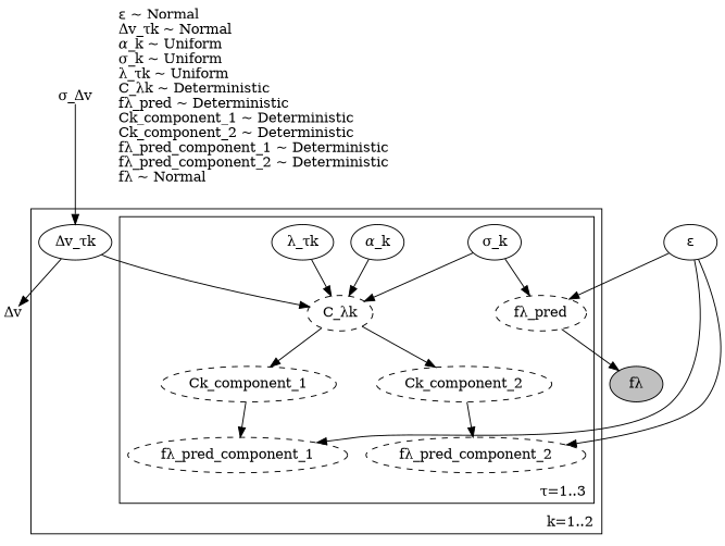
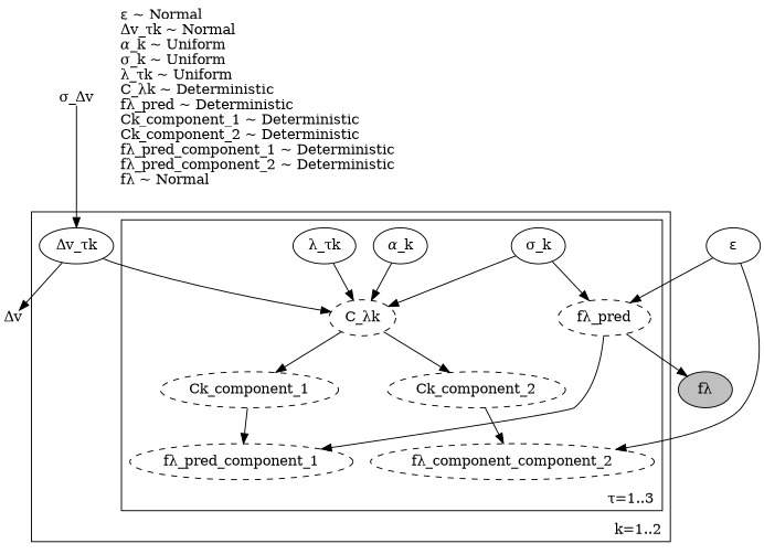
  digraph {
    node [fillcolor=white shape=ellipse style=filled]
    n1 [label="𝛼_k"]
    n2 [label="σ_k"]
    n3 [label="λ_τk"]
    n4 [label="C_λk" style="filled,dashed"]
    n5 [label="fλ_pred" style="filled,dashed"]
    n6 [label=Ck_component_1 style="filled,dashed"]
    n7 [label=Ck_component_2 style="filled,dashed"]
    n8 [label="fλ_pred_component_1" style="filled,dashed"]
-   n9 [label="fλ_pred_component_2" style="filled,dashed"]
+   n9 [label="fλ_component_component_2" style="filled,dashed"]
    n10 [label="Δv_τk"]
    n11 [fillcolor=grey label="fλ"]
    n12 [label="Δv" shape=plain]
    n13 [label="ε"]
    n14 [label="σ_Δv" shape=plain]
    n15 [label="ε ~ Normal\lΔv_τk ~ Normal\l𝛼_k ~ Uniform\lσ_k ~ Uniform\lλ_τk ~ Uniform\lC_λk ~ Deterministic\lfλ_pred ~ Deterministic\lCk_component_1 ~ Deterministic\lCk_component_2 ~ Deterministic\lfλ_pred_component_1 ~ Deterministic\lfλ_pred_component_2 ~ Deterministic\lfλ ~ Normal\l" shape=plaintext fillcolor="" style=""]
    subgraph cluster_1 {
      label="k=1..2"
      labeljust=r
      labelloc=b
      n10
      subgraph cluster_2 {
        label="τ=1..3"
        labeljust=r
        labelloc=b
        n1
        n2
        n3
        n4
        n5
        n6
        n7
        n8
        n9
      }
    }
    n1 -> n4
    n2 -> n4
    n2 -> n5
    n3 -> n4
    n4 -> n6
    n4 -> n7
    n5 -> n11
    n6 -> n8
    n7 -> n9
    n10 -> n4
    n10 -> n12
    n13 -> n5
-   n13 -> n8
+   n5 -> n8
    n13 -> n9
    n14 -> n10
  }
